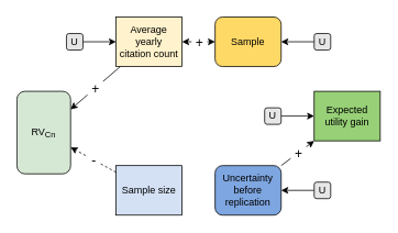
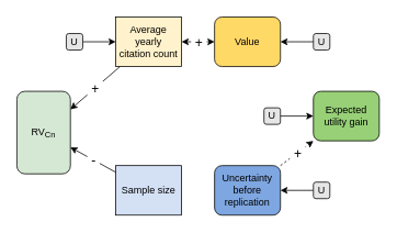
  <mxCell id="0" />
  <mxCell id="1" parent="0" />
- <mxCell id="2" value="Expected utility gain" style="whiteSpace=wrap;html=1;fillColor=#97D077;rounded=0;" parent="1" vertex="1"><mxGeometry x="380" y="110" width="80" height="60" as="geometry" /></mxCell>
+ <mxCell id="2" value="Expected utility gain" style="rounded=1;whiteSpace=wrap;html=1;fillColor=#97D077;" parent="1" vertex="1"><mxGeometry x="380" y="110" width="80" height="60" as="geometry" /></mxCell>
  <mxCell id="3" value="Uncertainty before replication" style="rounded=1;whiteSpace=wrap;html=1;fillColor=#7EA6E0;" parent="1" vertex="1"><mxGeometry x="260" y="200" width="80" height="60" as="geometry" /></mxCell>
- <mxCell id="4" value="Sample" style="rounded=1;whiteSpace=wrap;html=1;fillColor=#FFD966;" parent="1" vertex="1"><mxGeometry x="260" y="20" width="80" height="60" as="geometry" /></mxCell>
+ <mxCell id="4" value="Value" style="rounded=1;whiteSpace=wrap;html=1;fillColor=#FFD966;" parent="1" vertex="1"><mxGeometry x="260" y="20" width="80" height="60" as="geometry" /></mxCell>
  <mxCell id="5" value="RV&lt;sub&gt;Cn&lt;/sub&gt;" style="rounded=1;whiteSpace=wrap;html=1;fillColor=#D5E8D4;" parent="1" vertex="1"><mxGeometry x="20" y="110" width="65" height="100" as="geometry" /></mxCell>
  <mxCell id="6" value="Average yearly &lt;br&gt;citation count" style="whiteSpace=wrap;html=1;fillColor=#FFF2CC;rounded=0;" parent="1" vertex="1"><mxGeometry x="140" y="20" width="80" height="60" as="geometry" /></mxCell>
  <mxCell id="7" value="Sample size" style="whiteSpace=wrap;html=1;fillColor=#D4E1F5;rounded=0;" parent="1" vertex="1"><mxGeometry x="140" y="200" width="80" height="60" as="geometry" /></mxCell>
- <mxCell id="8" value="" style="endArrow=classic;html=1;" parent="1" source="3" target="2" edge="1"><mxGeometry relative="1" as="geometry"><mxPoint x="200" y="150" as="sourcePoint" /><mxPoint x="300" y="150" as="targetPoint" /></mxGeometry></mxCell>
+ <mxCell id="8" value="" style="endArrow=classic;html=1;dashed=1;" parent="1" source="3" target="2" edge="1"><mxGeometry relative="1" as="geometry"><mxPoint x="200" y="150" as="sourcePoint" /><mxPoint x="300" y="150" as="targetPoint" /></mxGeometry></mxCell>
  <mxCell id="9" value="&lt;span style=&quot;font-size: 16px&quot;&gt;&amp;nbsp;+&amp;nbsp;&lt;/span&gt;" style="edgeLabel;resizable=0;html=1;align=center;verticalAlign=middle;" parent="8" connectable="0" vertex="1"><mxGeometry relative="1" as="geometry" /></mxCell>
- <mxCell id="10" value="" style="endArrow=classic;html=1;dashed=1;" parent="1" source="7" target="5" edge="1"><mxGeometry relative="1" as="geometry"><mxPoint x="350" y="118" as="sourcePoint" /><mxPoint x="390" y="134" as="targetPoint" /></mxGeometry></mxCell>
+ <mxCell id="10" value="" style="endArrow=classic;html=1;" parent="1" source="7" target="5" edge="1"><mxGeometry relative="1" as="geometry"><mxPoint x="350" y="118" as="sourcePoint" /><mxPoint x="390" y="134" as="targetPoint" /></mxGeometry></mxCell>
  <mxCell id="11" value="&lt;span style=&quot;font-size: 16px&quot;&gt;&amp;nbsp;-&amp;nbsp;&lt;/span&gt;" style="edgeLabel;resizable=0;html=1;align=center;verticalAlign=middle;" parent="10" connectable="0" vertex="1"><mxGeometry relative="1" as="geometry" /></mxCell>
  <mxCell id="12" value="" style="endArrow=classic;html=1;" parent="1" source="6" target="5" edge="1"><mxGeometry relative="1" as="geometry"><mxPoint x="170" y="230" as="sourcePoint" /><mxPoint x="110" y="134" as="targetPoint" /></mxGeometry></mxCell>
  <mxCell id="13" value="&lt;span style=&quot;font-size: 16px&quot;&gt;&amp;nbsp;+&amp;nbsp;&lt;/span&gt;" style="edgeLabel;resizable=0;html=1;align=center;verticalAlign=middle;" parent="12" connectable="0" vertex="1"><mxGeometry relative="1" as="geometry" /></mxCell>
  <mxCell id="14" value="" style="endArrow=classic;html=1;startArrow=classic;startFill=1;" parent="1" source="4" target="6" edge="1"><mxGeometry relative="1" as="geometry"><mxPoint x="150" y="76.667" as="sourcePoint" /><mxPoint x="110" y="93.333" as="targetPoint" /><Array as="points" /></mxGeometry></mxCell>
  <mxCell id="15" value="&amp;nbsp;+&amp;nbsp;" style="edgeLabel;resizable=0;html=1;align=center;verticalAlign=middle;fontSize=16;" parent="14" connectable="0" vertex="1"><mxGeometry relative="1" as="geometry" /></mxCell>
  <mxCell id="16" style="edgeStyle=orthogonalEdgeStyle;rounded=0;orthogonalLoop=1;jettySize=auto;html=1;fontSize=16;" parent="1" source="17" target="2" edge="1"><mxGeometry relative="1" as="geometry" /></mxCell>
  <mxCell id="17" value="U" style="rounded=1;whiteSpace=wrap;html=1;fillColor=#E6E6E6;" parent="1" vertex="1"><mxGeometry x="320" y="130" width="20" height="20" as="geometry" /></mxCell>
  <mxCell id="18" style="edgeStyle=orthogonalEdgeStyle;rounded=0;orthogonalLoop=1;jettySize=auto;html=1;fontSize=16;" parent="1" source="19" target="6" edge="1"><mxGeometry relative="1" as="geometry" /></mxCell>
  <mxCell id="19" value="U" style="rounded=1;whiteSpace=wrap;html=1;fillColor=#E6E6E6;" parent="1" vertex="1"><mxGeometry x="80" y="40" width="20" height="20" as="geometry" /></mxCell>
  <mxCell id="20" value="" style="edgeStyle=orthogonalEdgeStyle;rounded=0;orthogonalLoop=1;jettySize=auto;html=1;fontSize=16;" parent="1" source="21" target="3" edge="1"><mxGeometry relative="1" as="geometry"><mxPoint x="500" y="230" as="sourcePoint" /><Array as="points" /></mxGeometry></mxCell>
  <mxCell id="21" value="U" style="rounded=1;whiteSpace=wrap;html=1;fillColor=#E6E6E6;" parent="1" vertex="1"><mxGeometry x="380" y="220" width="20" height="20" as="geometry" /></mxCell>
  <mxCell id="22" value="U" style="rounded=1;whiteSpace=wrap;html=1;fillColor=#E6E6E6;" parent="1" vertex="1"><mxGeometry x="380" y="40" width="20" height="20" as="geometry" /></mxCell>
  <mxCell id="23" value="" style="edgeStyle=orthogonalEdgeStyle;rounded=0;orthogonalLoop=1;jettySize=auto;html=1;fontSize=16;" parent="1" source="22" target="4" edge="1"><mxGeometry relative="1" as="geometry"><mxPoint x="380" y="49.71" as="sourcePoint" /><Array as="points" /><mxPoint x="280" y="49.71" as="targetPoint" /></mxGeometry></mxCell>
